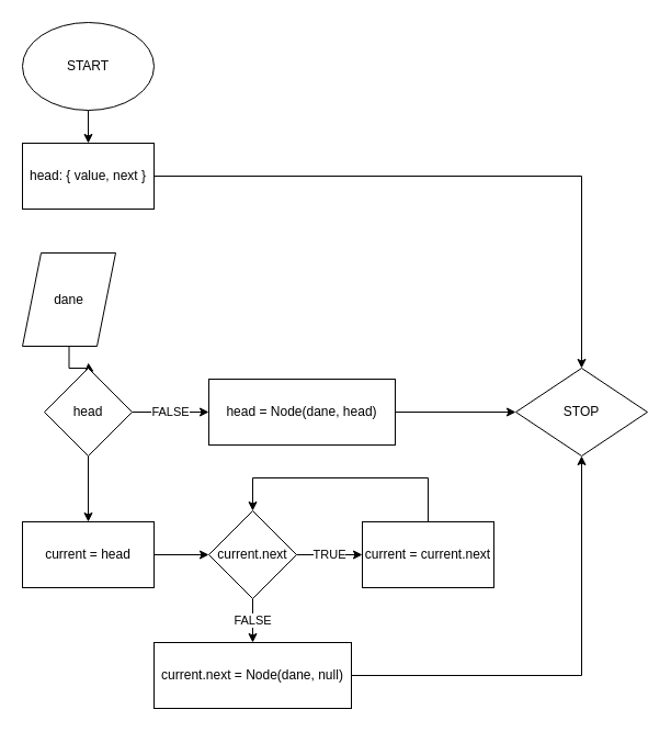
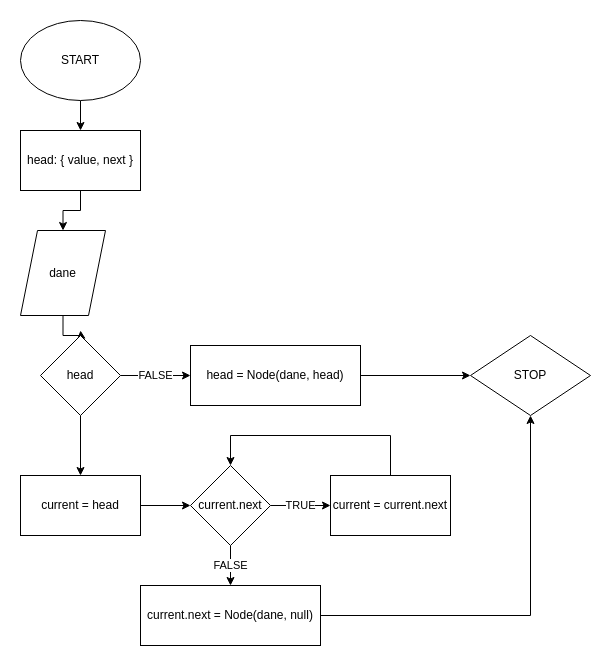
  <mxCell id="0" />
  <mxCell id="1" parent="0" />
  <mxCell id="2" value="" style="edgeStyle=orthogonalEdgeStyle;rounded=0;orthogonalLoop=1;jettySize=auto;html=1;" parent="1" source="3" target="5" edge="1"><mxGeometry relative="1" as="geometry" /></mxCell>
  <mxCell id="3" value="START" style="ellipse;whiteSpace=wrap;html=1;" parent="1" vertex="1"><mxGeometry x="20" y="20" width="120" height="80" as="geometry" /></mxCell>
- <mxCell id="4" value="" style="edgeStyle=orthogonalEdgeStyle;rounded=0;orthogonalLoop=1;jettySize=auto;html=1;" parent="1" source="5" target="22" edge="1"><mxGeometry relative="1" as="geometry" /></mxCell>
+ <mxCell id="4" value="" style="edgeStyle=orthogonalEdgeStyle;rounded=0;orthogonalLoop=1;jettySize=auto;html=1;" parent="1" source="5" target="7" edge="1"><mxGeometry relative="1" as="geometry" /></mxCell>
  <mxCell id="5" value="head: { value, next }" style="rounded=0;whiteSpace=wrap;html=1;" parent="1" vertex="1"><mxGeometry x="20" y="130" width="120" height="60" as="geometry" /></mxCell>
  <mxCell id="6" value="" style="edgeStyle=orthogonalEdgeStyle;rounded=0;orthogonalLoop=1;jettySize=auto;html=1;" parent="1" source="7" edge="1"><mxGeometry relative="1" as="geometry"><mxPoint x="80" y="330" as="targetPoint" /></mxGeometry></mxCell>
  <mxCell id="7" value="dane" style="shape=parallelogram;perimeter=parallelogramPerimeter;whiteSpace=wrap;html=1;" parent="1" vertex="1"><mxGeometry x="20" y="230" width="85" height="85" as="geometry" /></mxCell>
  <mxCell id="8" value="" style="edgeStyle=orthogonalEdgeStyle;rounded=0;orthogonalLoop=1;jettySize=auto;html=1;" parent="1" source="10" target="14" edge="1"><mxGeometry relative="1" as="geometry" /></mxCell>
  <mxCell id="9" value="FALSE" style="edgeStyle=orthogonalEdgeStyle;rounded=0;orthogonalLoop=1;jettySize=auto;html=1;" parent="1" source="10" target="12" edge="1"><mxGeometry relative="1" as="geometry" /></mxCell>
  <mxCell id="10" value="head" style="rhombus;whiteSpace=wrap;html=1;" parent="1" vertex="1"><mxGeometry x="40" y="335" width="80" height="80" as="geometry" /></mxCell>
  <mxCell id="11" value="" style="edgeStyle=orthogonalEdgeStyle;rounded=0;orthogonalLoop=1;jettySize=auto;html=1;" parent="1" source="12" target="22" edge="1"><mxGeometry relative="1" as="geometry" /></mxCell>
  <mxCell id="12" value="head = Node(dane, head)" style="rounded=0;whiteSpace=wrap;html=1;" parent="1" vertex="1"><mxGeometry x="190" y="345" width="170" height="60" as="geometry" /></mxCell>
  <mxCell id="13" value="" style="edgeStyle=orthogonalEdgeStyle;rounded=0;orthogonalLoop=1;jettySize=auto;html=1;" parent="1" source="14" target="17" edge="1"><mxGeometry relative="1" as="geometry" /></mxCell>
  <mxCell id="14" value="current = head" style="rounded=0;whiteSpace=wrap;html=1;" parent="1" vertex="1"><mxGeometry x="20" y="475" width="120" height="60" as="geometry" /></mxCell>
  <mxCell id="15" value="TRUE" style="edgeStyle=orthogonalEdgeStyle;rounded=0;orthogonalLoop=1;jettySize=auto;html=1;" parent="1" source="17" target="19" edge="1"><mxGeometry relative="1" as="geometry" /></mxCell>
  <mxCell id="16" value="FALSE" style="edgeStyle=orthogonalEdgeStyle;rounded=0;orthogonalLoop=1;jettySize=auto;html=1;" parent="1" source="17" target="21" edge="1"><mxGeometry relative="1" as="geometry" /></mxCell>
  <mxCell id="17" value="current.next" style="rhombus;whiteSpace=wrap;html=1;" parent="1" vertex="1"><mxGeometry x="190" y="465" width="80" height="80" as="geometry" /></mxCell>
  <mxCell id="18" style="edgeStyle=orthogonalEdgeStyle;rounded=0;orthogonalLoop=1;jettySize=auto;html=1;exitX=0.5;exitY=0;exitDx=0;exitDy=0;entryX=0.5;entryY=0;entryDx=0;entryDy=0;" parent="1" source="19" target="17" edge="1"><mxGeometry relative="1" as="geometry"><Array as="points"><mxPoint x="390" y="435" /><mxPoint x="230" y="435" /></Array></mxGeometry></mxCell>
  <mxCell id="19" value="current = current.next" style="rounded=0;whiteSpace=wrap;html=1;" parent="1" vertex="1"><mxGeometry x="330" y="475" width="120" height="60" as="geometry" /></mxCell>
  <mxCell id="20" value="" style="edgeStyle=orthogonalEdgeStyle;rounded=0;orthogonalLoop=1;jettySize=auto;html=1;" parent="1" source="21" target="22" edge="1"><mxGeometry relative="1" as="geometry"><mxPoint x="230" y="675" as="targetPoint" /></mxGeometry></mxCell>
  <mxCell id="21" value="current.next = Node(dane, null)" style="rounded=0;whiteSpace=wrap;html=1;" parent="1" vertex="1"><mxGeometry x="140" y="585" width="180" height="60" as="geometry" /></mxCell>
  <mxCell id="22" value="STOP" style="rhombus;whiteSpace=wrap;html=1;" parent="1" vertex="1"><mxGeometry x="470" y="335" width="120" height="80" as="geometry" /></mxCell>
